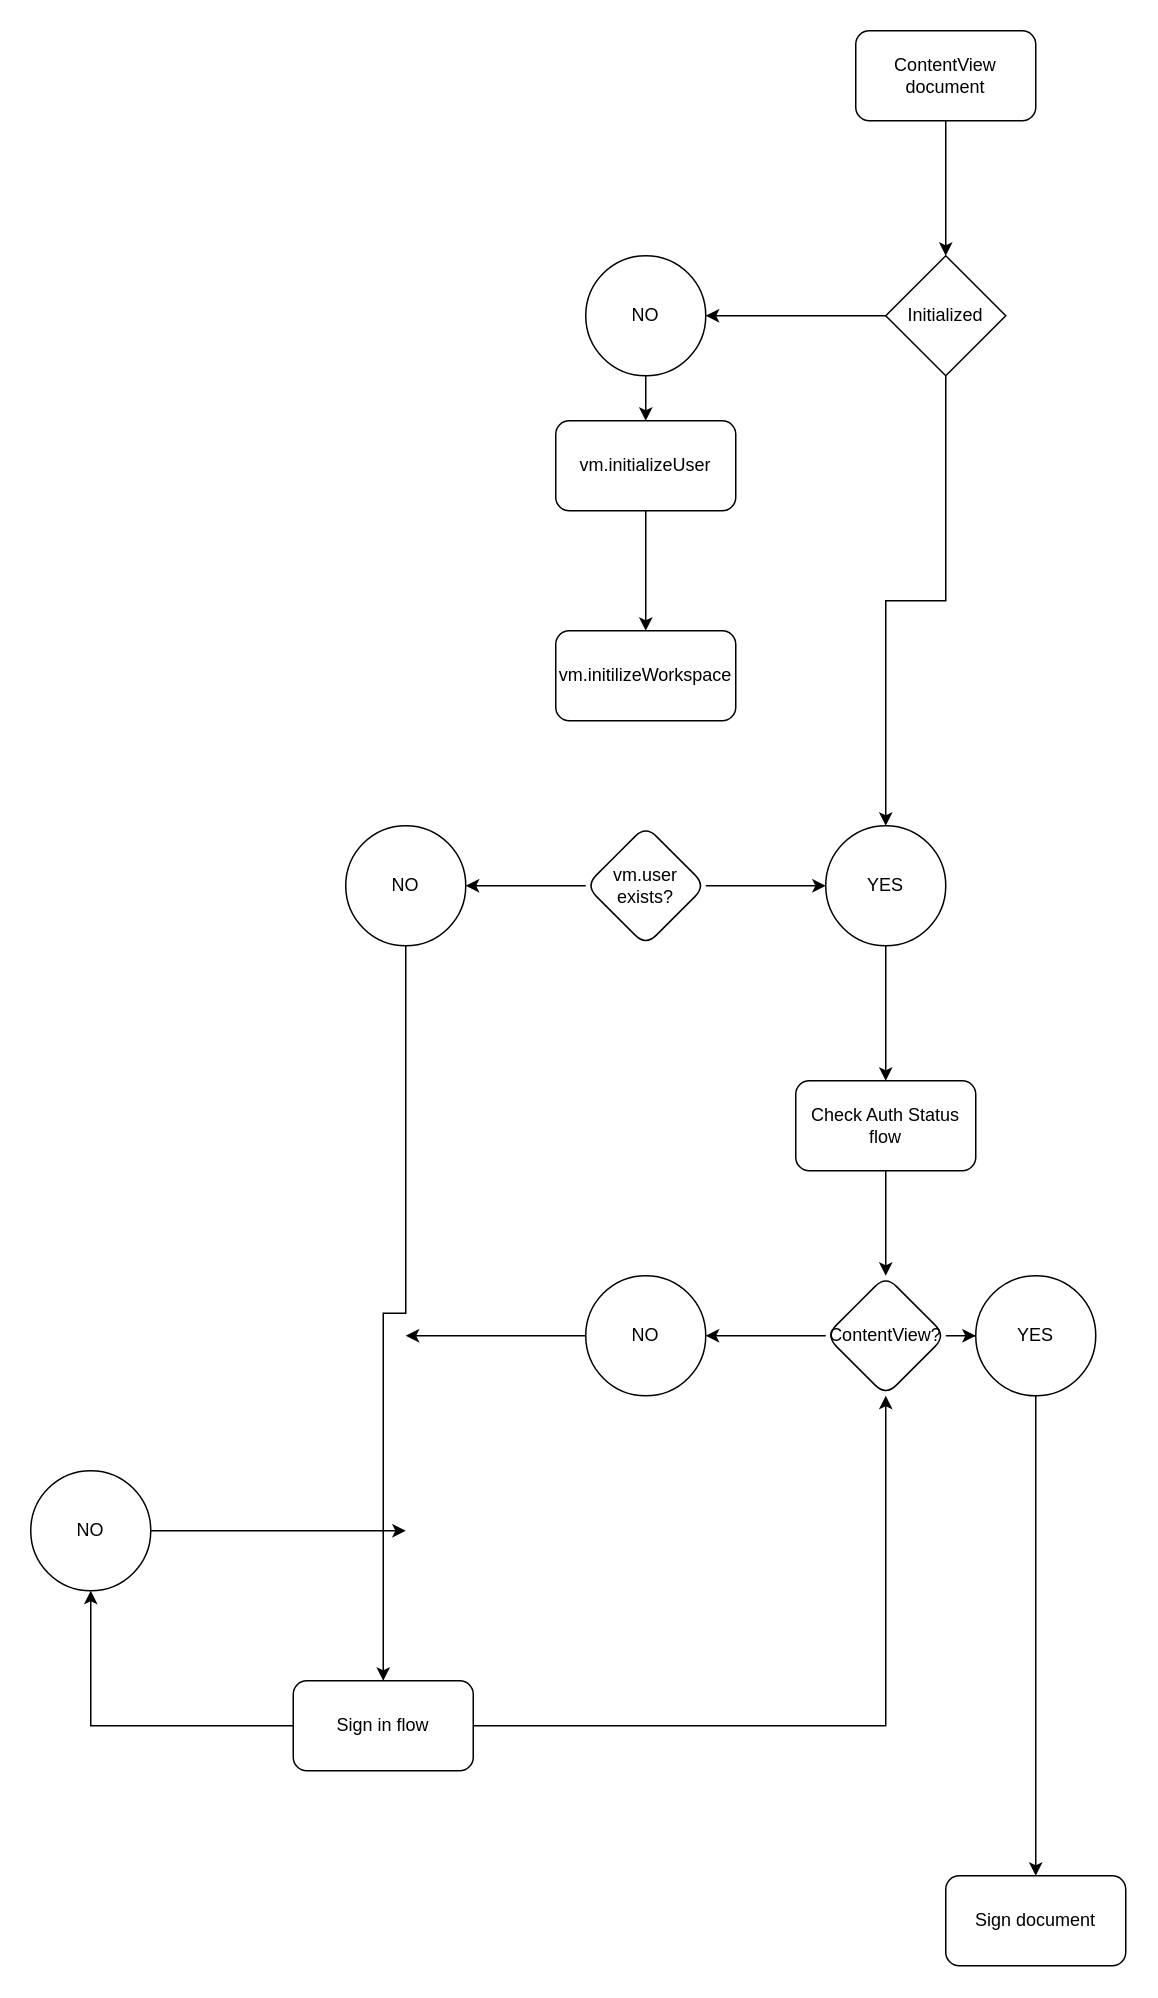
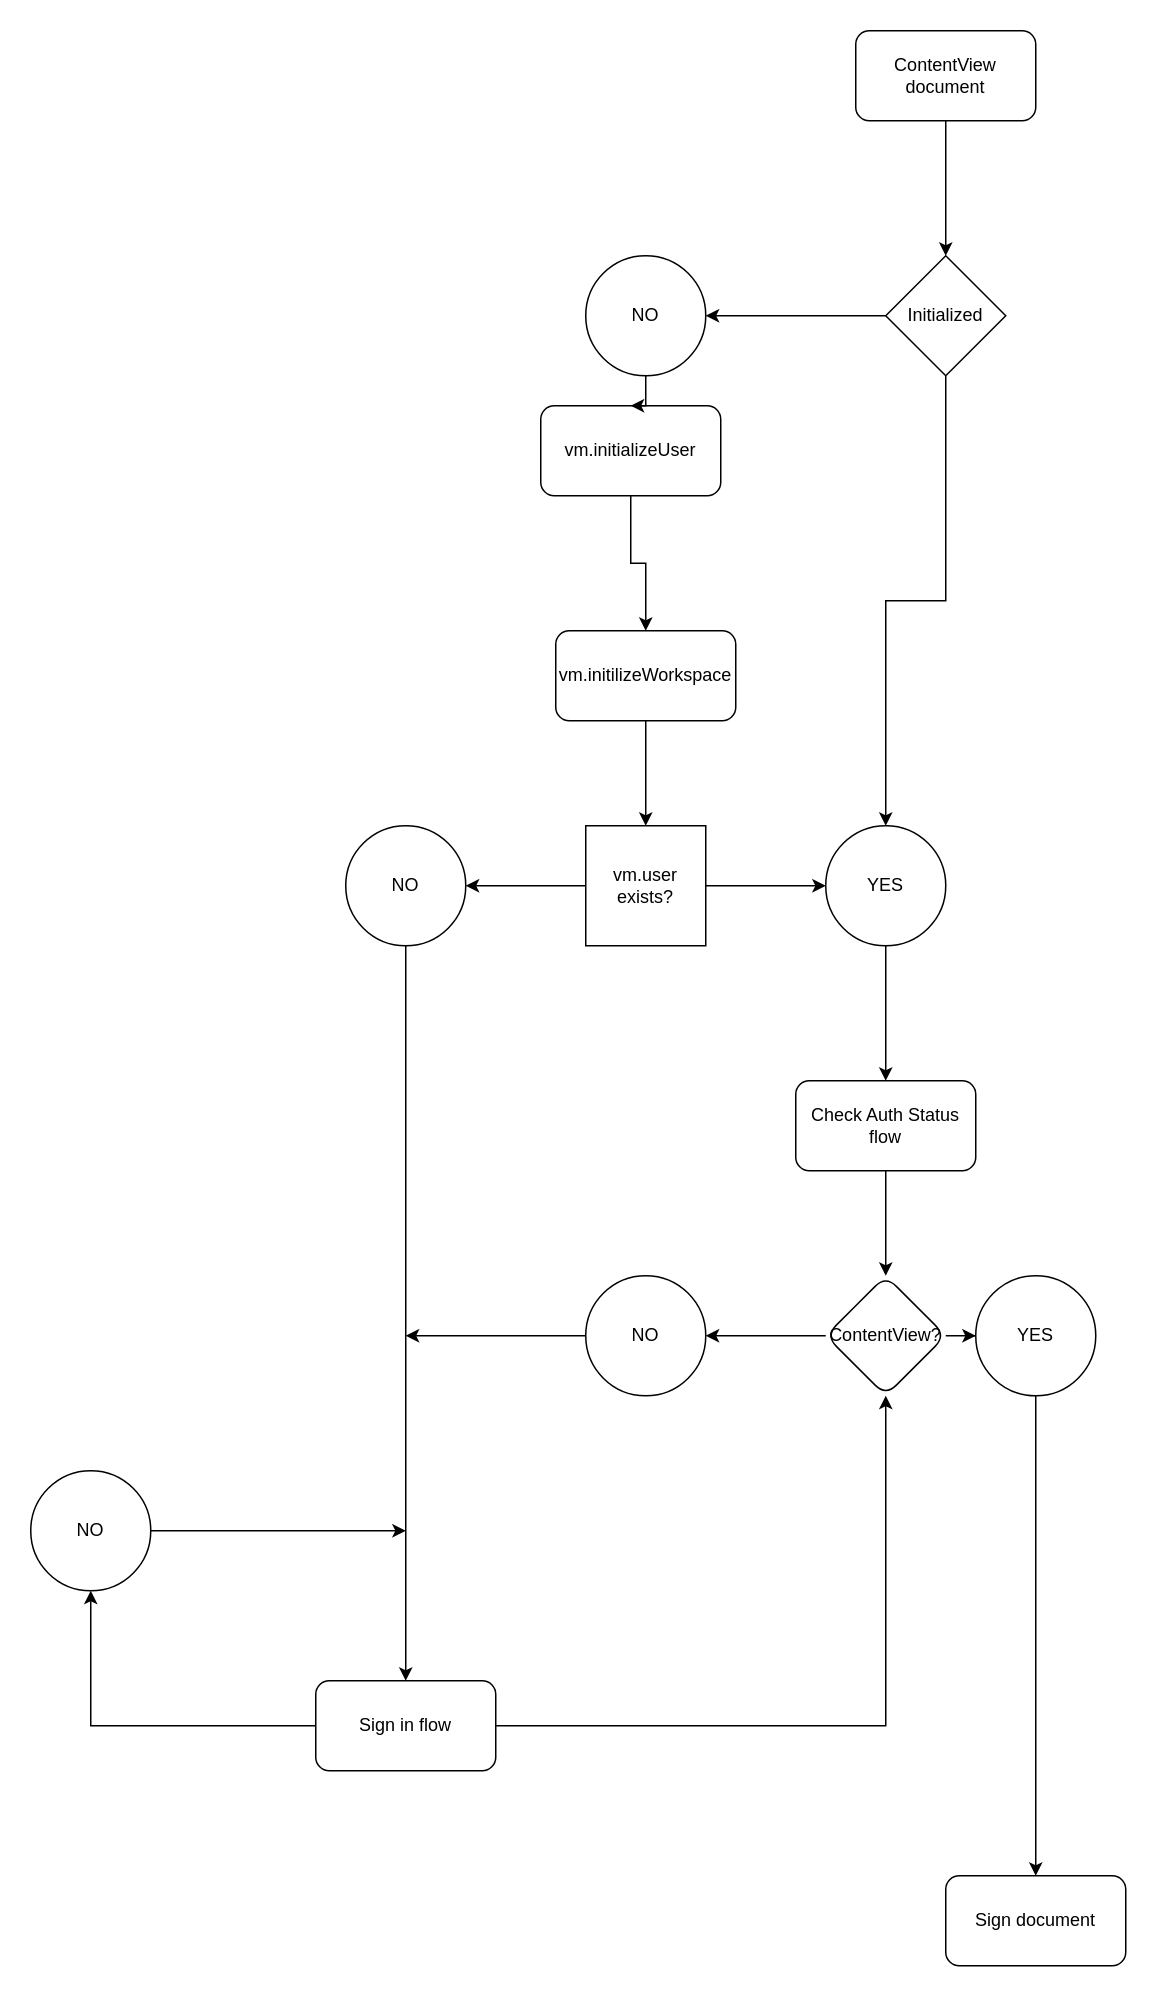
  <mxCell id="0" />
  <mxCell id="1" parent="0" />
  <mxCell id="2" style="edgeStyle=orthogonalEdgeStyle;rounded=0;orthogonalLoop=1;jettySize=auto;html=1;entryX=0.5;entryY=0;entryDx=0;entryDy=0;" parent="1" source="3" target="6" edge="1"><mxGeometry relative="1" as="geometry" /></mxCell>
  <mxCell id="3" value="ContentView document" style="rounded=1;whiteSpace=wrap;html=1;" parent="1" vertex="1"><mxGeometry x="570" y="20" width="120" height="60" as="geometry" /></mxCell>
  <mxCell id="4" value="" style="edgeStyle=orthogonalEdgeStyle;rounded=0;orthogonalLoop=1;jettySize=auto;html=1;" parent="1" source="6" target="19" edge="1"><mxGeometry relative="1" as="geometry" /></mxCell>
  <mxCell id="5" style="edgeStyle=orthogonalEdgeStyle;rounded=0;orthogonalLoop=1;jettySize=auto;html=1;exitX=0.5;exitY=1;exitDx=0;exitDy=0;entryX=0.5;entryY=0;entryDx=0;entryDy=0;" edge="1" parent="1" source="6" target="15"><mxGeometry relative="1" as="geometry" /></mxCell>
  <mxCell id="6" value="Initialized" style="rhombus;whiteSpace=wrap;html=1;" parent="1" vertex="1"><mxGeometry x="590" y="170" width="80" height="80" as="geometry" /></mxCell>
  <mxCell id="7" value="" style="edgeStyle=orthogonalEdgeStyle;rounded=0;orthogonalLoop=1;jettySize=auto;html=1;" parent="1" source="8" target="10" edge="1"><mxGeometry relative="1" as="geometry" /></mxCell>
- <mxCell id="8" value="vm.initializeUser" style="rounded=1;whiteSpace=wrap;html=1;" parent="1" vertex="1"><mxGeometry x="370" y="280" width="120" height="60" as="geometry" /></mxCell>
+ <mxCell id="8" value="vm.initializeUser" style="rounded=1;whiteSpace=wrap;html=1;" parent="1" vertex="1"><mxGeometry x="360" y="270" width="120" height="60" as="geometry" /></mxCell>
+ <mxCell id="9" value="" style="edgeStyle=orthogonalEdgeStyle;rounded=0;orthogonalLoop=1;jettySize=auto;html=1;" parent="1" source="10" target="13" edge="1"><mxGeometry relative="1" as="geometry" /></mxCell>
  <mxCell id="10" value="vm.initilizeWorkspace" style="rounded=1;whiteSpace=wrap;html=1;" parent="1" vertex="1"><mxGeometry x="370" y="420" width="120" height="60" as="geometry" /></mxCell>
  <mxCell id="11" value="" style="edgeStyle=orthogonalEdgeStyle;rounded=0;orthogonalLoop=1;jettySize=auto;html=1;" parent="1" source="13" edge="1"><mxGeometry relative="1" as="geometry"><mxPoint x="550" y="590" as="targetPoint" /></mxGeometry></mxCell>
  <mxCell id="12" value="" style="edgeStyle=orthogonalEdgeStyle;rounded=0;orthogonalLoop=1;jettySize=auto;html=1;" parent="1" source="13" edge="1"><mxGeometry relative="1" as="geometry"><mxPoint x="310" y="590" as="targetPoint" /></mxGeometry></mxCell>
- <mxCell id="13" value="vm.user exists?" style="rhombus;whiteSpace=wrap;html=1;rounded=1;" parent="1" vertex="1"><mxGeometry x="390" y="550" width="80" height="80" as="geometry" /></mxCell>
+ <mxCell id="13" value="vm.user exists?" style="whiteSpace=wrap;html=1;rounded=0;" parent="1" vertex="1"><mxGeometry x="390" y="550" width="80" height="80" as="geometry" /></mxCell>
  <mxCell id="14" value="" style="edgeStyle=orthogonalEdgeStyle;rounded=0;orthogonalLoop=1;jettySize=auto;html=1;" parent="1" source="15" target="24" edge="1"><mxGeometry relative="1" as="geometry" /></mxCell>
  <mxCell id="15" value="YES" style="ellipse;whiteSpace=wrap;html=1;rounded=1;" parent="1" vertex="1"><mxGeometry x="550" y="550" width="80" height="80" as="geometry" /></mxCell>
  <mxCell id="16" value="" style="edgeStyle=orthogonalEdgeStyle;rounded=0;orthogonalLoop=1;jettySize=auto;html=1;" parent="1" source="17" target="22" edge="1"><mxGeometry relative="1" as="geometry" /></mxCell>
  <mxCell id="17" value="NO" style="ellipse;whiteSpace=wrap;html=1;rounded=1;" parent="1" vertex="1"><mxGeometry y="550" width="80" height="80" as="geometry" x="230" /></mxCell>
  <mxCell id="18" style="edgeStyle=orthogonalEdgeStyle;rounded=0;orthogonalLoop=1;jettySize=auto;html=1;" parent="1" source="19" target="8" edge="1"><mxGeometry relative="1" as="geometry" /></mxCell>
  <mxCell id="19" value="NO" style="ellipse;whiteSpace=wrap;html=1;" parent="1" vertex="1"><mxGeometry x="390" y="170" width="80" height="80" as="geometry" /></mxCell>
  <mxCell id="20" value="" style="edgeStyle=orthogonalEdgeStyle;rounded=0;orthogonalLoop=1;jettySize=auto;html=1;" edge="1" parent="1" source="22" target="34"><mxGeometry relative="1" as="geometry" /></mxCell>
  <mxCell id="21" style="edgeStyle=orthogonalEdgeStyle;rounded=0;orthogonalLoop=1;jettySize=auto;html=1;" edge="1" parent="1" source="22" target="27"><mxGeometry relative="1" as="geometry" /></mxCell>
- <mxCell id="22" value="Sign in flow" style="whiteSpace=wrap;html=1;rounded=1;" parent="1" vertex="1"><mxGeometry x="195" y="1120" width="120" height="60" as="geometry" /></mxCell>
+ <mxCell id="22" value="Sign in flow" style="whiteSpace=wrap;html=1;rounded=1;" parent="1" vertex="1"><mxGeometry x="210" y="1120" width="120" height="60" as="geometry" /></mxCell>
  <mxCell id="23" value="" style="edgeStyle=orthogonalEdgeStyle;rounded=0;orthogonalLoop=1;jettySize=auto;html=1;" parent="1" source="24" target="27" edge="1"><mxGeometry relative="1" as="geometry" /></mxCell>
  <mxCell id="24" value="Check Auth Status&lt;br&gt;flow" style="whiteSpace=wrap;html=1;rounded=1;" parent="1" vertex="1"><mxGeometry x="530" y="720" width="120" height="60" as="geometry" /></mxCell>
  <mxCell id="25" value="" style="edgeStyle=orthogonalEdgeStyle;rounded=0;orthogonalLoop=1;jettySize=auto;html=1;" parent="1" source="27" target="29" edge="1"><mxGeometry relative="1" as="geometry" /></mxCell>
  <mxCell id="26" value="" style="edgeStyle=orthogonalEdgeStyle;rounded=0;orthogonalLoop=1;jettySize=auto;html=1;" parent="1" source="27" target="31" edge="1"><mxGeometry relative="1" as="geometry" /></mxCell>
  <mxCell id="27" value="ContentView?" style="rhombus;whiteSpace=wrap;html=1;rounded=1;" parent="1" vertex="1"><mxGeometry x="550" y="850" width="80" height="80" as="geometry" /></mxCell>
  <mxCell id="28" value="" style="edgeStyle=orthogonalEdgeStyle;rounded=0;orthogonalLoop=1;jettySize=auto;html=1;" parent="1" source="29" target="32" edge="1"><mxGeometry relative="1" as="geometry" /></mxCell>
  <mxCell id="29" value="YES" style="ellipse;whiteSpace=wrap;html=1;rounded=1;" parent="1" vertex="1"><mxGeometry x="650" y="850" width="80" height="80" as="geometry" /></mxCell>
  <mxCell id="30" style="edgeStyle=orthogonalEdgeStyle;rounded=0;orthogonalLoop=1;jettySize=auto;html=1;exitX=0;exitY=0.5;exitDx=0;exitDy=0;" parent="1" source="31" edge="1"><mxGeometry relative="1" as="geometry"><mxPoint x="270" y="890" as="targetPoint" /></mxGeometry></mxCell>
  <mxCell id="31" value="NO" style="ellipse;whiteSpace=wrap;html=1;rounded=1;" parent="1" vertex="1"><mxGeometry x="390" y="850" width="80" height="80" as="geometry" /></mxCell>
  <mxCell id="32" value="Sign document" style="whiteSpace=wrap;html=1;rounded=1;" parent="1" vertex="1"><mxGeometry x="630" y="1250" width="120" height="60" as="geometry" /></mxCell>
  <mxCell id="33" style="edgeStyle=orthogonalEdgeStyle;rounded=0;orthogonalLoop=1;jettySize=auto;html=1;" edge="1" parent="1" source="34"><mxGeometry relative="1" as="geometry"><mxPoint x="270" y="1020" as="targetPoint" /></mxGeometry></mxCell>
  <mxCell id="34" value="NO" style="ellipse;whiteSpace=wrap;html=1;rounded=1;" vertex="1" parent="1"><mxGeometry x="20" y="980" width="80" height="80" as="geometry" /></mxCell>
